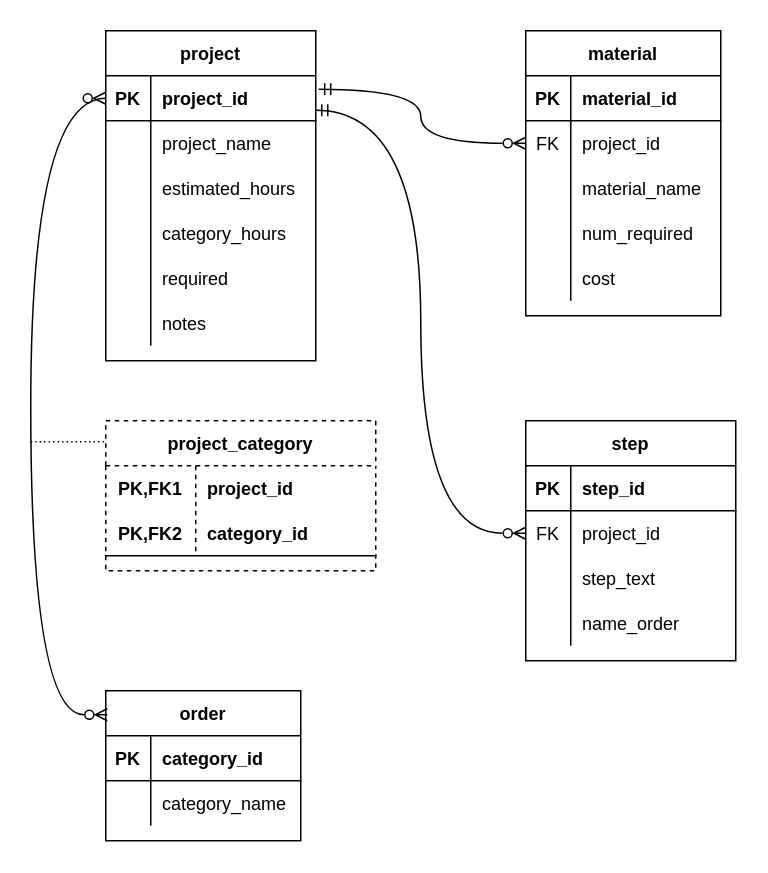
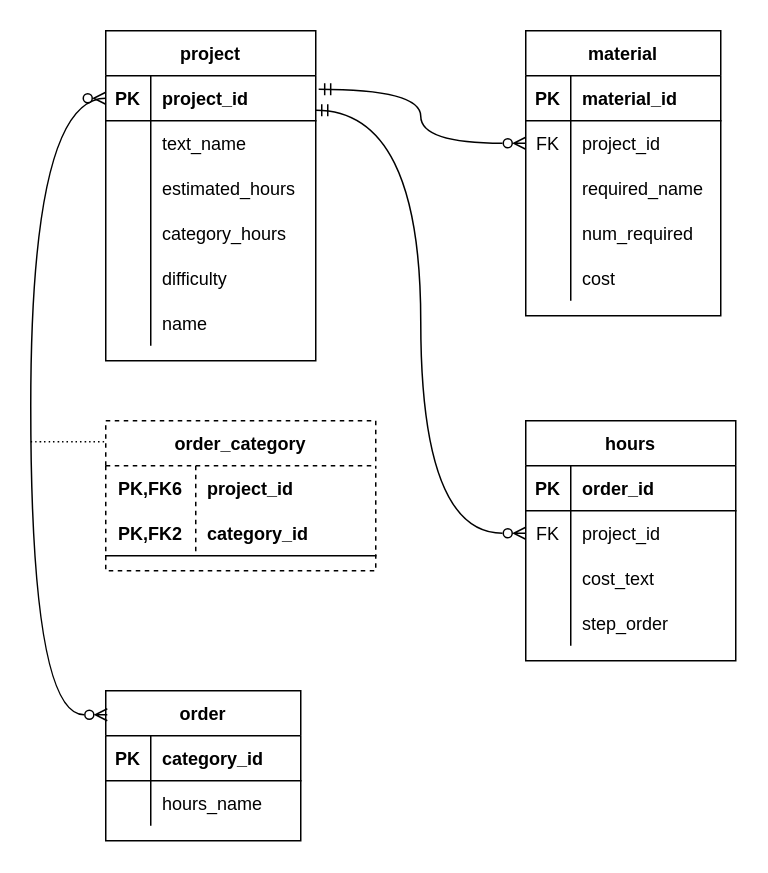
  <mxCell id="0" />
  <mxCell id="1" parent="0" />
  <mxCell id="2" value="project" style="shape=table;startSize=30;container=1;collapsible=1;childLayout=tableLayout;fixedRows=1;rowLines=0;fontStyle=1;align=center;resizeLast=1;" parent="1" vertex="1"><mxGeometry x="70" y="20" width="140" height="220" as="geometry" /></mxCell>
  <mxCell id="3" value="" style="shape=tableRow;horizontal=0;startSize=0;swimlaneHead=0;swimlaneBody=0;fillColor=none;collapsible=0;dropTarget=0;points=[[0,0.5],[1,0.5]];portConstraint=eastwest;top=0;left=0;right=0;bottom=1;" parent="2" vertex="1"><mxGeometry y="30" width="140" height="30" as="geometry" /></mxCell>
  <mxCell id="4" value="PK" style="shape=partialRectangle;connectable=0;fillColor=none;top=0;left=0;bottom=0;right=0;fontStyle=1;overflow=hidden;" parent="3" vertex="1"><mxGeometry width="30" height="30" as="geometry"><mxRectangle width="30" height="30" as="alternateBounds" /></mxGeometry></mxCell>
  <mxCell id="5" value="project_id" style="shape=partialRectangle;connectable=0;fillColor=none;top=0;left=0;bottom=0;right=0;align=left;spacingLeft=6;fontStyle=1;overflow=hidden;" parent="3" vertex="1"><mxGeometry x="30" width="110" height="30" as="geometry"><mxRectangle width="110" height="30" as="alternateBounds" /></mxGeometry></mxCell>
  <mxCell id="6" value="" style="shape=tableRow;horizontal=0;startSize=0;swimlaneHead=0;swimlaneBody=0;fillColor=none;collapsible=0;dropTarget=0;points=[[0,0.5],[1,0.5]];portConstraint=eastwest;top=0;left=0;right=0;bottom=0;" parent="2" vertex="1"><mxGeometry y="60" width="140" height="30" as="geometry" /></mxCell>
  <mxCell id="7" value="" style="shape=partialRectangle;connectable=0;fillColor=none;top=0;left=0;bottom=0;right=0;editable=1;overflow=hidden;" parent="6" vertex="1"><mxGeometry width="30" height="30" as="geometry"><mxRectangle width="30" height="30" as="alternateBounds" /></mxGeometry></mxCell>
- <mxCell id="8" value="project_name" style="shape=partialRectangle;connectable=0;fillColor=none;top=0;left=0;bottom=0;right=0;align=left;spacingLeft=6;overflow=hidden;" parent="6" vertex="1"><mxGeometry x="30" width="110" height="30" as="geometry"><mxRectangle width="110" height="30" as="alternateBounds" /></mxGeometry></mxCell>
+ <mxCell id="8" value="text_name" style="shape=partialRectangle;connectable=0;fillColor=none;top=0;left=0;bottom=0;right=0;align=left;spacingLeft=6;overflow=hidden;" parent="6" vertex="1"><mxGeometry x="30" width="110" height="30" as="geometry"><mxRectangle width="110" height="30" as="alternateBounds" /></mxGeometry></mxCell>
  <mxCell id="9" value="" style="shape=tableRow;horizontal=0;startSize=0;swimlaneHead=0;swimlaneBody=0;fillColor=none;collapsible=0;dropTarget=0;points=[[0,0.5],[1,0.5]];portConstraint=eastwest;top=0;left=0;right=0;bottom=0;" parent="2" vertex="1"><mxGeometry y="90" width="140" height="30" as="geometry" /></mxCell>
  <mxCell id="10" value="" style="shape=partialRectangle;connectable=0;fillColor=none;top=0;left=0;bottom=0;right=0;editable=1;overflow=hidden;" parent="9" vertex="1"><mxGeometry width="30" height="30" as="geometry"><mxRectangle width="30" height="30" as="alternateBounds" /></mxGeometry></mxCell>
  <mxCell id="11" value="estimated_hours" style="shape=partialRectangle;connectable=0;fillColor=none;top=0;left=0;bottom=0;right=0;align=left;spacingLeft=6;overflow=hidden;" parent="9" vertex="1"><mxGeometry x="30" width="110" height="30" as="geometry"><mxRectangle width="110" height="30" as="alternateBounds" /></mxGeometry></mxCell>
  <mxCell id="12" value="" style="shape=tableRow;horizontal=0;startSize=0;swimlaneHead=0;swimlaneBody=0;fillColor=none;collapsible=0;dropTarget=0;points=[[0,0.5],[1,0.5]];portConstraint=eastwest;top=0;left=0;right=0;bottom=0;" parent="2" vertex="1"><mxGeometry y="120" width="140" height="30" as="geometry" /></mxCell>
  <mxCell id="13" value="" style="shape=partialRectangle;connectable=0;fillColor=none;top=0;left=0;bottom=0;right=0;editable=1;overflow=hidden;" parent="12" vertex="1"><mxGeometry width="30" height="30" as="geometry"><mxRectangle width="30" height="30" as="alternateBounds" /></mxGeometry></mxCell>
  <mxCell id="14" value="category_hours" style="shape=partialRectangle;connectable=0;fillColor=none;top=0;left=0;bottom=0;right=0;align=left;spacingLeft=6;overflow=hidden;" parent="12" vertex="1"><mxGeometry x="30" width="110" height="30" as="geometry"><mxRectangle width="110" height="30" as="alternateBounds" /></mxGeometry></mxCell>
  <mxCell id="15" style="shape=tableRow;horizontal=0;startSize=0;swimlaneHead=0;swimlaneBody=0;fillColor=none;collapsible=0;dropTarget=0;points=[[0,0.5],[1,0.5]];portConstraint=eastwest;top=0;left=0;right=0;bottom=0;" parent="2" vertex="1"><mxGeometry y="150" width="140" height="30" as="geometry" /></mxCell>
  <mxCell id="16" style="shape=partialRectangle;connectable=0;fillColor=none;top=0;left=0;bottom=0;right=0;editable=1;overflow=hidden;" parent="15" vertex="1"><mxGeometry width="30" height="30" as="geometry"><mxRectangle width="30" height="30" as="alternateBounds" /></mxGeometry></mxCell>
- <mxCell id="17" value="required" style="shape=partialRectangle;connectable=0;fillColor=none;top=0;left=0;bottom=0;right=0;align=left;spacingLeft=6;overflow=hidden;" parent="15" vertex="1"><mxGeometry x="30" width="110" height="30" as="geometry"><mxRectangle width="110" height="30" as="alternateBounds" /></mxGeometry></mxCell>
+ <mxCell id="17" value="difficulty" style="shape=partialRectangle;connectable=0;fillColor=none;top=0;left=0;bottom=0;right=0;align=left;spacingLeft=6;overflow=hidden;" parent="15" vertex="1"><mxGeometry x="30" width="110" height="30" as="geometry"><mxRectangle width="110" height="30" as="alternateBounds" /></mxGeometry></mxCell>
  <mxCell id="18" style="shape=tableRow;horizontal=0;startSize=0;swimlaneHead=0;swimlaneBody=0;fillColor=none;collapsible=0;dropTarget=0;points=[[0,0.5],[1,0.5]];portConstraint=eastwest;top=0;left=0;right=0;bottom=0;" parent="2" vertex="1"><mxGeometry y="180" width="140" height="30" as="geometry" /></mxCell>
  <mxCell id="19" style="shape=partialRectangle;connectable=0;fillColor=none;top=0;left=0;bottom=0;right=0;editable=1;overflow=hidden;" parent="18" vertex="1"><mxGeometry width="30" height="30" as="geometry"><mxRectangle width="30" height="30" as="alternateBounds" /></mxGeometry></mxCell>
- <mxCell id="20" value="notes" style="shape=partialRectangle;connectable=0;fillColor=none;top=0;left=0;bottom=0;right=0;align=left;spacingLeft=6;overflow=hidden;" parent="18" vertex="1"><mxGeometry x="30" width="110" height="30" as="geometry"><mxRectangle width="110" height="30" as="alternateBounds" /></mxGeometry></mxCell>
+ <mxCell id="20" value="name" style="shape=partialRectangle;connectable=0;fillColor=none;top=0;left=0;bottom=0;right=0;align=left;spacingLeft=6;overflow=hidden;" parent="18" vertex="1"><mxGeometry x="30" width="110" height="30" as="geometry"><mxRectangle width="110" height="30" as="alternateBounds" /></mxGeometry></mxCell>
  <mxCell id="21" value="material" style="shape=table;startSize=30;container=1;collapsible=1;childLayout=tableLayout;fixedRows=1;rowLines=0;fontStyle=1;align=center;resizeLast=1;" parent="1" vertex="1"><mxGeometry x="350" y="20" width="130" height="190" as="geometry" /></mxCell>
  <mxCell id="22" value="" style="shape=tableRow;horizontal=0;startSize=0;swimlaneHead=0;swimlaneBody=0;fillColor=none;collapsible=0;dropTarget=0;points=[[0,0.5],[1,0.5]];portConstraint=eastwest;top=0;left=0;right=0;bottom=1;" parent="21" vertex="1"><mxGeometry y="30" width="130" height="30" as="geometry" /></mxCell>
  <mxCell id="23" value="PK" style="shape=partialRectangle;connectable=0;fillColor=none;top=0;left=0;bottom=0;right=0;fontStyle=1;overflow=hidden;" parent="22" vertex="1"><mxGeometry width="30" height="30" as="geometry"><mxRectangle width="30" height="30" as="alternateBounds" /></mxGeometry></mxCell>
  <mxCell id="24" value="material_id" style="shape=partialRectangle;connectable=0;fillColor=none;top=0;left=0;bottom=0;right=0;align=left;spacingLeft=6;fontStyle=1;overflow=hidden;" parent="22" vertex="1"><mxGeometry x="30" width="100" height="30" as="geometry"><mxRectangle width="100" height="30" as="alternateBounds" /></mxGeometry></mxCell>
  <mxCell id="25" value="" style="shape=tableRow;horizontal=0;startSize=0;swimlaneHead=0;swimlaneBody=0;fillColor=none;collapsible=0;dropTarget=0;points=[[0,0.5],[1,0.5]];portConstraint=eastwest;top=0;left=0;right=0;bottom=0;" parent="21" vertex="1"><mxGeometry y="60" width="130" height="30" as="geometry" /></mxCell>
  <mxCell id="26" value="FK" style="shape=partialRectangle;connectable=0;fillColor=none;top=0;left=0;bottom=0;right=0;editable=1;overflow=hidden;" parent="25" vertex="1"><mxGeometry width="30" height="30" as="geometry"><mxRectangle width="30" height="30" as="alternateBounds" /></mxGeometry></mxCell>
  <mxCell id="27" value="project_id" style="shape=partialRectangle;connectable=0;fillColor=none;top=0;left=0;bottom=0;right=0;align=left;spacingLeft=6;overflow=hidden;" parent="25" vertex="1"><mxGeometry x="30" width="100" height="30" as="geometry"><mxRectangle width="100" height="30" as="alternateBounds" /></mxGeometry></mxCell>
  <mxCell id="28" value="" style="shape=tableRow;horizontal=0;startSize=0;swimlaneHead=0;swimlaneBody=0;fillColor=none;collapsible=0;dropTarget=0;points=[[0,0.5],[1,0.5]];portConstraint=eastwest;top=0;left=0;right=0;bottom=0;" parent="21" vertex="1"><mxGeometry y="90" width="130" height="30" as="geometry" /></mxCell>
  <mxCell id="29" value="" style="shape=partialRectangle;connectable=0;fillColor=none;top=0;left=0;bottom=0;right=0;editable=1;overflow=hidden;" parent="28" vertex="1"><mxGeometry width="30" height="30" as="geometry"><mxRectangle width="30" height="30" as="alternateBounds" /></mxGeometry></mxCell>
- <mxCell id="30" value="material_name" style="shape=partialRectangle;connectable=0;fillColor=none;top=0;left=0;bottom=0;right=0;align=left;spacingLeft=6;overflow=hidden;" parent="28" vertex="1"><mxGeometry x="30" width="100" height="30" as="geometry"><mxRectangle width="100" height="30" as="alternateBounds" /></mxGeometry></mxCell>
+ <mxCell id="30" value="required_name" style="shape=partialRectangle;connectable=0;fillColor=none;top=0;left=0;bottom=0;right=0;align=left;spacingLeft=6;overflow=hidden;" parent="28" vertex="1"><mxGeometry x="30" width="100" height="30" as="geometry"><mxRectangle width="100" height="30" as="alternateBounds" /></mxGeometry></mxCell>
  <mxCell id="31" value="" style="shape=tableRow;horizontal=0;startSize=0;swimlaneHead=0;swimlaneBody=0;fillColor=none;collapsible=0;dropTarget=0;points=[[0,0.5],[1,0.5]];portConstraint=eastwest;top=0;left=0;right=0;bottom=0;" parent="21" vertex="1"><mxGeometry y="120" width="130" height="30" as="geometry" /></mxCell>
  <mxCell id="32" value="" style="shape=partialRectangle;connectable=0;fillColor=none;top=0;left=0;bottom=0;right=0;editable=1;overflow=hidden;" parent="31" vertex="1"><mxGeometry width="30" height="30" as="geometry"><mxRectangle width="30" height="30" as="alternateBounds" /></mxGeometry></mxCell>
  <mxCell id="33" value="num_required" style="shape=partialRectangle;connectable=0;fillColor=none;top=0;left=0;bottom=0;right=0;align=left;spacingLeft=6;overflow=hidden;" parent="31" vertex="1"><mxGeometry x="30" width="100" height="30" as="geometry"><mxRectangle width="100" height="30" as="alternateBounds" /></mxGeometry></mxCell>
  <mxCell id="34" style="shape=tableRow;horizontal=0;startSize=0;swimlaneHead=0;swimlaneBody=0;fillColor=none;collapsible=0;dropTarget=0;points=[[0,0.5],[1,0.5]];portConstraint=eastwest;top=0;left=0;right=0;bottom=0;" parent="21" vertex="1"><mxGeometry y="150" width="130" height="30" as="geometry" /></mxCell>
  <mxCell id="35" style="shape=partialRectangle;connectable=0;fillColor=none;top=0;left=0;bottom=0;right=0;editable=1;overflow=hidden;" parent="34" vertex="1"><mxGeometry width="30" height="30" as="geometry"><mxRectangle width="30" height="30" as="alternateBounds" /></mxGeometry></mxCell>
  <mxCell id="36" value="cost" style="shape=partialRectangle;connectable=0;fillColor=none;top=0;left=0;bottom=0;right=0;align=left;spacingLeft=6;overflow=hidden;" parent="34" vertex="1"><mxGeometry x="30" width="100" height="30" as="geometry"><mxRectangle width="100" height="30" as="alternateBounds" /></mxGeometry></mxCell>
- <mxCell id="37" value="step" style="shape=table;startSize=30;container=1;collapsible=1;childLayout=tableLayout;fixedRows=1;rowLines=0;fontStyle=1;align=center;resizeLast=1;" parent="1" vertex="1"><mxGeometry x="350" y="280" width="140" height="160" as="geometry" /></mxCell>
+ <mxCell id="37" value="hours" style="shape=table;startSize=30;container=1;collapsible=1;childLayout=tableLayout;fixedRows=1;rowLines=0;fontStyle=1;align=center;resizeLast=1;" parent="1" vertex="1"><mxGeometry x="350" y="280" width="140" height="160" as="geometry" /></mxCell>
  <mxCell id="38" value="" style="shape=tableRow;horizontal=0;startSize=0;swimlaneHead=0;swimlaneBody=0;fillColor=none;collapsible=0;dropTarget=0;points=[[0,0.5],[1,0.5]];portConstraint=eastwest;top=0;left=0;right=0;bottom=1;" parent="37" vertex="1"><mxGeometry y="30" width="140" height="30" as="geometry" /></mxCell>
  <mxCell id="39" value="PK" style="shape=partialRectangle;connectable=0;fillColor=none;top=0;left=0;bottom=0;right=0;fontStyle=1;overflow=hidden;" parent="38" vertex="1"><mxGeometry width="30" height="30" as="geometry"><mxRectangle width="30" height="30" as="alternateBounds" /></mxGeometry></mxCell>
- <mxCell id="40" value="step_id" style="shape=partialRectangle;connectable=0;fillColor=none;top=0;left=0;bottom=0;right=0;align=left;spacingLeft=6;fontStyle=1;overflow=hidden;" parent="38" vertex="1"><mxGeometry x="30" width="110" height="30" as="geometry"><mxRectangle width="110" height="30" as="alternateBounds" /></mxGeometry></mxCell>
+ <mxCell id="40" value="order_id" style="shape=partialRectangle;connectable=0;fillColor=none;top=0;left=0;bottom=0;right=0;align=left;spacingLeft=6;fontStyle=1;overflow=hidden;" parent="38" vertex="1"><mxGeometry x="30" width="110" height="30" as="geometry"><mxRectangle width="110" height="30" as="alternateBounds" /></mxGeometry></mxCell>
  <mxCell id="41" value="" style="shape=tableRow;horizontal=0;startSize=0;swimlaneHead=0;swimlaneBody=0;fillColor=none;collapsible=0;dropTarget=0;points=[[0,0.5],[1,0.5]];portConstraint=eastwest;top=0;left=0;right=0;bottom=0;" parent="37" vertex="1"><mxGeometry y="60" width="140" height="30" as="geometry" /></mxCell>
  <mxCell id="42" value="FK" style="shape=partialRectangle;connectable=0;fillColor=none;top=0;left=0;bottom=0;right=0;editable=1;overflow=hidden;" parent="41" vertex="1"><mxGeometry width="30" height="30" as="geometry"><mxRectangle width="30" height="30" as="alternateBounds" /></mxGeometry></mxCell>
  <mxCell id="43" value="project_id" style="shape=partialRectangle;connectable=0;fillColor=none;top=0;left=0;bottom=0;right=0;align=left;spacingLeft=6;overflow=hidden;" parent="41" vertex="1"><mxGeometry x="30" width="110" height="30" as="geometry"><mxRectangle width="110" height="30" as="alternateBounds" /></mxGeometry></mxCell>
  <mxCell id="44" value="" style="shape=tableRow;horizontal=0;startSize=0;swimlaneHead=0;swimlaneBody=0;fillColor=none;collapsible=0;dropTarget=0;points=[[0,0.5],[1,0.5]];portConstraint=eastwest;top=0;left=0;right=0;bottom=0;" parent="37" vertex="1"><mxGeometry y="90" width="140" height="30" as="geometry" /></mxCell>
  <mxCell id="45" value="" style="shape=partialRectangle;connectable=0;fillColor=none;top=0;left=0;bottom=0;right=0;editable=1;overflow=hidden;" parent="44" vertex="1"><mxGeometry width="30" height="30" as="geometry"><mxRectangle width="30" height="30" as="alternateBounds" /></mxGeometry></mxCell>
- <mxCell id="46" value="step_text" style="shape=partialRectangle;connectable=0;fillColor=none;top=0;left=0;bottom=0;right=0;align=left;spacingLeft=6;overflow=hidden;" parent="44" vertex="1"><mxGeometry x="30" width="110" height="30" as="geometry"><mxRectangle width="110" height="30" as="alternateBounds" /></mxGeometry></mxCell>
+ <mxCell id="46" value="cost_text" style="shape=partialRectangle;connectable=0;fillColor=none;top=0;left=0;bottom=0;right=0;align=left;spacingLeft=6;overflow=hidden;" parent="44" vertex="1"><mxGeometry x="30" width="110" height="30" as="geometry"><mxRectangle width="110" height="30" as="alternateBounds" /></mxGeometry></mxCell>
  <mxCell id="47" value="" style="shape=tableRow;horizontal=0;startSize=0;swimlaneHead=0;swimlaneBody=0;fillColor=none;collapsible=0;dropTarget=0;points=[[0,0.5],[1,0.5]];portConstraint=eastwest;top=0;left=0;right=0;bottom=0;" parent="37" vertex="1"><mxGeometry y="120" width="140" height="30" as="geometry" /></mxCell>
  <mxCell id="48" value="" style="shape=partialRectangle;connectable=0;fillColor=none;top=0;left=0;bottom=0;right=0;editable=1;overflow=hidden;" parent="47" vertex="1"><mxGeometry width="30" height="30" as="geometry"><mxRectangle width="30" height="30" as="alternateBounds" /></mxGeometry></mxCell>
- <mxCell id="49" value="name_order" style="shape=partialRectangle;connectable=0;fillColor=none;top=0;left=0;bottom=0;right=0;align=left;spacingLeft=6;overflow=hidden;" parent="47" vertex="1"><mxGeometry x="30" width="110" height="30" as="geometry"><mxRectangle width="110" height="30" as="alternateBounds" /></mxGeometry></mxCell>
+ <mxCell id="49" value="step_order" style="shape=partialRectangle;connectable=0;fillColor=none;top=0;left=0;bottom=0;right=0;align=left;spacingLeft=6;overflow=hidden;" parent="47" vertex="1"><mxGeometry x="30" width="110" height="30" as="geometry"><mxRectangle width="110" height="30" as="alternateBounds" /></mxGeometry></mxCell>
  <mxCell id="50" value="order" style="shape=table;startSize=30;container=1;collapsible=1;childLayout=tableLayout;fixedRows=1;rowLines=0;fontStyle=1;align=center;resizeLast=1;" parent="1" vertex="1"><mxGeometry x="70" y="460" width="130" height="100" as="geometry" /></mxCell>
  <mxCell id="51" value="" style="shape=tableRow;horizontal=0;startSize=0;swimlaneHead=0;swimlaneBody=0;fillColor=none;collapsible=0;dropTarget=0;points=[[0,0.5],[1,0.5]];portConstraint=eastwest;top=0;left=0;right=0;bottom=1;" parent="50" vertex="1"><mxGeometry y="30" width="130" height="30" as="geometry" /></mxCell>
  <mxCell id="52" value="PK" style="shape=partialRectangle;connectable=0;fillColor=none;top=0;left=0;bottom=0;right=0;fontStyle=1;overflow=hidden;" parent="51" vertex="1"><mxGeometry width="30" height="30" as="geometry"><mxRectangle width="30" height="30" as="alternateBounds" /></mxGeometry></mxCell>
  <mxCell id="53" value="category_id" style="shape=partialRectangle;connectable=0;fillColor=none;top=0;left=0;bottom=0;right=0;align=left;spacingLeft=6;fontStyle=1;overflow=hidden;" parent="51" vertex="1"><mxGeometry x="30" width="100" height="30" as="geometry"><mxRectangle width="100" height="30" as="alternateBounds" /></mxGeometry></mxCell>
  <mxCell id="54" value="" style="shape=tableRow;horizontal=0;startSize=0;swimlaneHead=0;swimlaneBody=0;fillColor=none;collapsible=0;dropTarget=0;points=[[0,0.5],[1,0.5]];portConstraint=eastwest;top=0;left=0;right=0;bottom=0;" parent="50" vertex="1"><mxGeometry y="60" width="130" height="30" as="geometry" /></mxCell>
  <mxCell id="55" value="" style="shape=partialRectangle;connectable=0;fillColor=none;top=0;left=0;bottom=0;right=0;editable=1;overflow=hidden;" parent="54" vertex="1"><mxGeometry width="30" height="30" as="geometry"><mxRectangle width="30" height="30" as="alternateBounds" /></mxGeometry></mxCell>
- <mxCell id="56" value="category_name" style="shape=partialRectangle;connectable=0;fillColor=none;top=0;left=0;bottom=0;right=0;align=left;spacingLeft=6;overflow=hidden;" parent="54" vertex="1"><mxGeometry x="30" width="100" height="30" as="geometry"><mxRectangle width="100" height="30" as="alternateBounds" /></mxGeometry></mxCell>
- <mxCell id="57" value="project_category" style="shape=table;startSize=30;container=1;collapsible=1;childLayout=tableLayout;fixedRows=1;rowLines=0;fontStyle=1;align=center;resizeLast=1;dashed=1;" parent="1" vertex="1"><mxGeometry x="70" y="280" width="180" height="100" as="geometry" /></mxCell>
+ <mxCell id="56" value="hours_name" style="shape=partialRectangle;connectable=0;fillColor=none;top=0;left=0;bottom=0;right=0;align=left;spacingLeft=6;overflow=hidden;" parent="54" vertex="1"><mxGeometry x="30" width="100" height="30" as="geometry"><mxRectangle width="100" height="30" as="alternateBounds" /></mxGeometry></mxCell>
+ <mxCell id="57" value="order_category" style="shape=table;startSize=30;container=1;collapsible=1;childLayout=tableLayout;fixedRows=1;rowLines=0;fontStyle=1;align=center;resizeLast=1;dashed=1;" parent="1" vertex="1"><mxGeometry x="70" y="280" width="180" height="100" as="geometry" /></mxCell>
  <mxCell id="58" value="" style="shape=tableRow;horizontal=0;startSize=0;swimlaneHead=0;swimlaneBody=0;fillColor=none;collapsible=0;dropTarget=0;points=[[0,0.5],[1,0.5]];portConstraint=eastwest;top=0;left=0;right=0;bottom=0;" parent="57" vertex="1"><mxGeometry y="30" width="180" height="30" as="geometry" /></mxCell>
- <mxCell id="59" value="PK,FK1" style="shape=partialRectangle;connectable=0;fillColor=none;top=0;left=0;bottom=0;right=0;fontStyle=1;overflow=hidden;" parent="58" vertex="1"><mxGeometry width="60" height="30" as="geometry"><mxRectangle width="60" height="30" as="alternateBounds" /></mxGeometry></mxCell>
+ <mxCell id="59" value="PK,FK6" style="shape=partialRectangle;connectable=0;fillColor=none;top=0;left=0;bottom=0;right=0;fontStyle=1;overflow=hidden;" parent="58" vertex="1"><mxGeometry width="60" height="30" as="geometry"><mxRectangle width="60" height="30" as="alternateBounds" /></mxGeometry></mxCell>
  <mxCell id="60" value="project_id" style="shape=partialRectangle;connectable=0;fillColor=none;top=0;left=0;bottom=0;right=0;align=left;spacingLeft=6;fontStyle=1;overflow=hidden;" parent="58" vertex="1"><mxGeometry x="60" width="120" height="30" as="geometry"><mxRectangle width="120" height="30" as="alternateBounds" /></mxGeometry></mxCell>
  <mxCell id="61" value="" style="shape=tableRow;horizontal=0;startSize=0;swimlaneHead=0;swimlaneBody=0;fillColor=none;collapsible=0;dropTarget=0;points=[[0,0.5],[1,0.5]];portConstraint=eastwest;top=0;left=0;right=0;bottom=1;" parent="57" vertex="1"><mxGeometry y="60" width="180" height="30" as="geometry" /></mxCell>
  <mxCell id="62" value="PK,FK2" style="shape=partialRectangle;connectable=0;fillColor=none;top=0;left=0;bottom=0;right=0;fontStyle=1;overflow=hidden;" parent="61" vertex="1"><mxGeometry width="60" height="30" as="geometry"><mxRectangle width="60" height="30" as="alternateBounds" /></mxGeometry></mxCell>
  <mxCell id="63" value="category_id" style="shape=partialRectangle;connectable=0;fillColor=none;top=0;left=0;bottom=0;right=0;align=left;spacingLeft=6;fontStyle=1;overflow=hidden;" parent="61" vertex="1"><mxGeometry x="60" width="120" height="30" as="geometry"><mxRectangle width="120" height="30" as="alternateBounds" /></mxGeometry></mxCell>
  <mxCell id="64" value="" style="edgeStyle=orthogonalEdgeStyle;fontSize=12;html=1;endArrow=ERzeroToMany;endFill=1;rounded=0;curved=1;entryX=0;entryY=0.5;entryDx=0;entryDy=0;exitX=0.008;exitY=0.16;exitDx=0;exitDy=0;exitPerimeter=0;startArrow=ERzeroToMany;startFill=0;" parent="1" source="50" target="3" edge="1"><mxGeometry width="100" height="100" relative="1" as="geometry"><mxPoint x="30" y="375" as="sourcePoint" /><mxPoint x="360" y="290" as="targetPoint" /><Array as="points"><mxPoint x="20" y="476" /><mxPoint x="20" y="65" /></Array></mxGeometry></mxCell>
  <mxCell id="65" value="" style="endArrow=none;html=1;rounded=0;dashed=1;dashPattern=1 2;curved=1;entryX=-0.006;entryY=0.14;entryDx=0;entryDy=0;entryPerimeter=0;" parent="1" target="57" edge="1"><mxGeometry relative="1" as="geometry"><mxPoint x="20" y="294" as="sourcePoint" /><mxPoint x="170" y="270" as="targetPoint" /></mxGeometry></mxCell>
  <mxCell id="66" value="" style="endArrow=ERzeroToMany;html=1;rounded=0;exitX=1.014;exitY=0.3;exitDx=0;exitDy=0;entryX=0;entryY=0.5;entryDx=0;entryDy=0;edgeStyle=orthogonalEdgeStyle;curved=1;startArrow=ERmandOne;startFill=0;endFill=0;exitPerimeter=0;" parent="1" source="3" target="25" edge="1"><mxGeometry relative="1" as="geometry"><mxPoint x="210" y="70" as="sourcePoint" /><mxPoint x="370" y="70" as="targetPoint" /></mxGeometry></mxCell>
  <mxCell id="67" value="" style="endArrow=ERzeroToMany;html=1;rounded=0;exitX=1;exitY=0.767;exitDx=0;exitDy=0;entryX=0;entryY=0.5;entryDx=0;entryDy=0;edgeStyle=orthogonalEdgeStyle;curved=1;startArrow=ERmandOne;startFill=0;endFill=0;exitPerimeter=0;" parent="1" source="3" target="41" edge="1"><mxGeometry relative="1" as="geometry"><mxPoint x="210" y="100" as="sourcePoint" /><mxPoint x="350" y="130" as="targetPoint" /></mxGeometry></mxCell>
